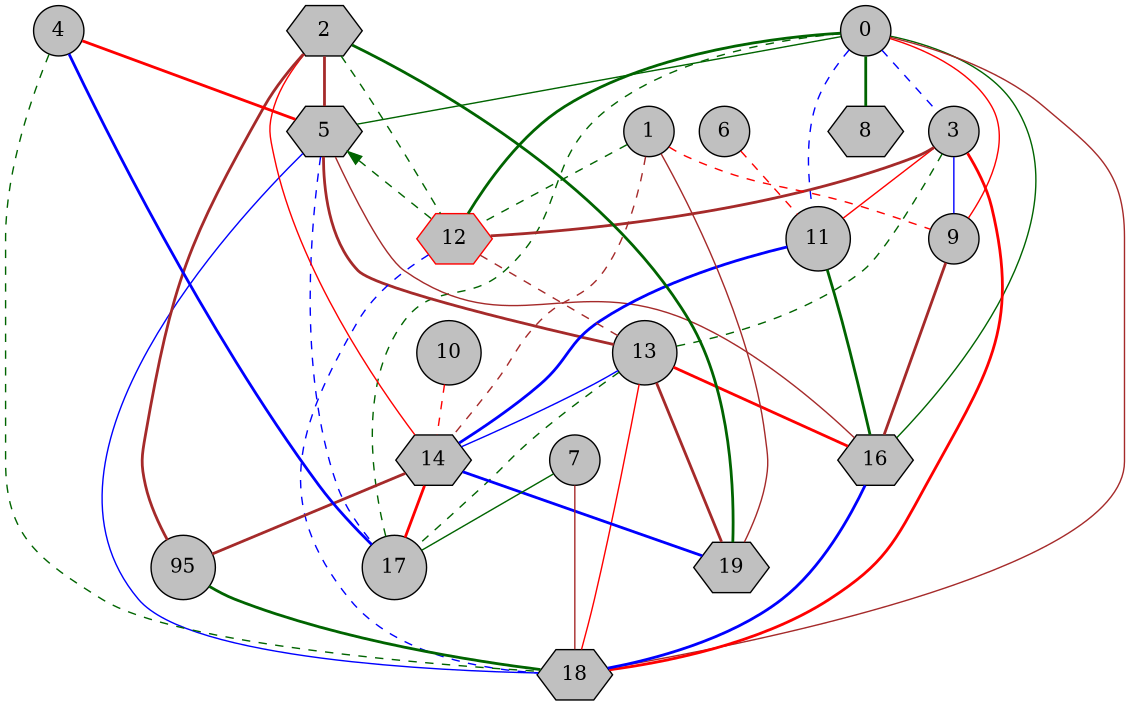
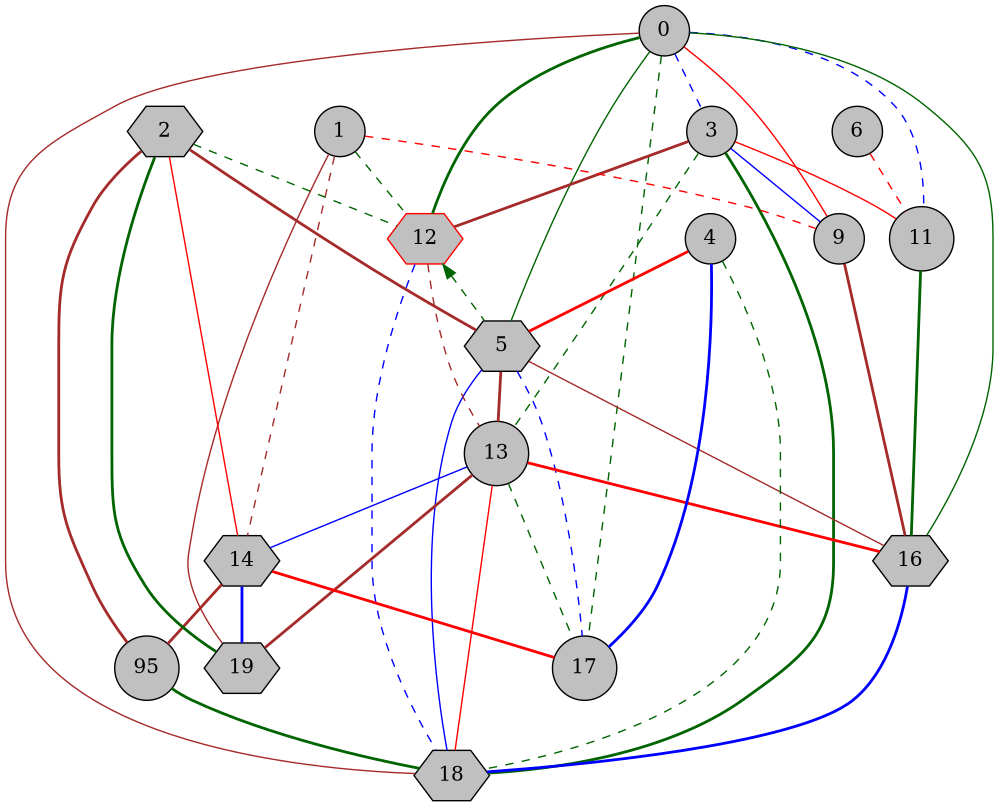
  digraph {
    node [fillcolor=gray shape=circle style=filled]
    edge [color=darkgreen dir=none style=bold]
    0
    3
    5 [shape=hexagon]
-   8 [shape=hexagon]
    9
    11
    12 [color=red shape=hexagon]
    16 [shape=hexagon]
    17
    18 [shape=hexagon]
    13
    14 [shape=hexagon]
    1
    19 [shape=hexagon]
    2 [shape=hexagon]
    n16 [label=95]
    4
    6
-   7
-   10
    0 -> 3 [color=blue style=dashed]
    0 -> 5 [style=solid]
-   0 -> 8
    0 -> 9 [color=red style=solid]
    0 -> 11 [color=blue style=dashed]
    0 -> 12
    0 -> 16 [style=solid]
    0 -> 17 [style=dashed]
    0 -> 18 [color=brown style=solid]
    3 -> 9 [color=blue style=solid]
    3 -> 11 [color=red style=solid]
    3 -> 12 [color=brown]
-   3 -> 18 [color=red]
+   3 -> 18
    3 -> 13 [style=dashed]
-   5 -> 12 [dir=back style=dashed]
+   12 -> 5 [dir=back style=dashed]
    5 -> 16 [color=brown style=solid]
    5 -> 17 [color=blue style=dashed]
    5 -> 18 [color=blue style=solid]
    5 -> 13 [color=brown]
    9 -> 16 [color=brown]
    11 -> 16
-   11 -> 14 [color=blue]
    12 -> 18 [color=blue style=dashed]
    12 -> 13 [color=brown style=dashed]
    16 -> 18 [color=blue]
    13 -> 16 [color=red]
    13 -> 17 [style=dashed]
    13 -> 18 [color=red style=solid]
    13 -> 14 [color=blue style=solid]
    13 -> 19 [color=brown]
    14 -> 17 [color=red]
    14 -> 19 [color=blue]
    14 -> n16 [color=brown]
    1 -> 9 [color=red style=dashed]
    1 -> 12 [style=dashed]
    1 -> 14 [color=brown style=dashed]
    1 -> 19 [color=brown style=solid]
    2 -> 5 [color=brown]
    2 -> 12 [style=dashed]
    2 -> 14 [color=red style=solid]
    2 -> 19
    2 -> n16 [color=brown]
    n16 -> 18
    4 -> 5 [color=red]
    4 -> 17 [color=blue]
    4 -> 18 [style=dashed]
    6 -> 11 [color=red style=dashed]
-   7 -> 17 [style=solid]
-   7 -> 18 [color=brown style=solid]
-   10 -> 14 [color=red style=dashed]
  }
